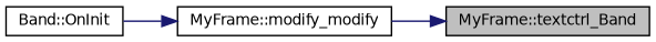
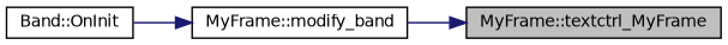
  digraph {
    rankdir=RL
    node [color=black fillcolor=white fontname=Helvetica fontsize=10 shape=record style=filled]
    edge [color=midnightblue dir=back fontname=Helvetica fontsize=10 labelfontname=Helvetica labelfontsize=10 style=solid]
-   n1 [fillcolor=grey75 fontcolor=black height=0.2 label="MyFrame::textctrl_Band" width=0.4]
-   n2 [height=0.2 label="MyFrame::modify_modify" width=0.4]
+   n1 [fillcolor=grey75 fontcolor=black height=0.2 label="MyFrame::textctrl_MyFrame" width=0.4]
+   n2 [height=0.2 label="MyFrame::modify_band" width=0.4]
    n3 [height=0.2 label="Band::OnInit" width=0.4]
    n1 -> n2
    n2 -> n3
  }
